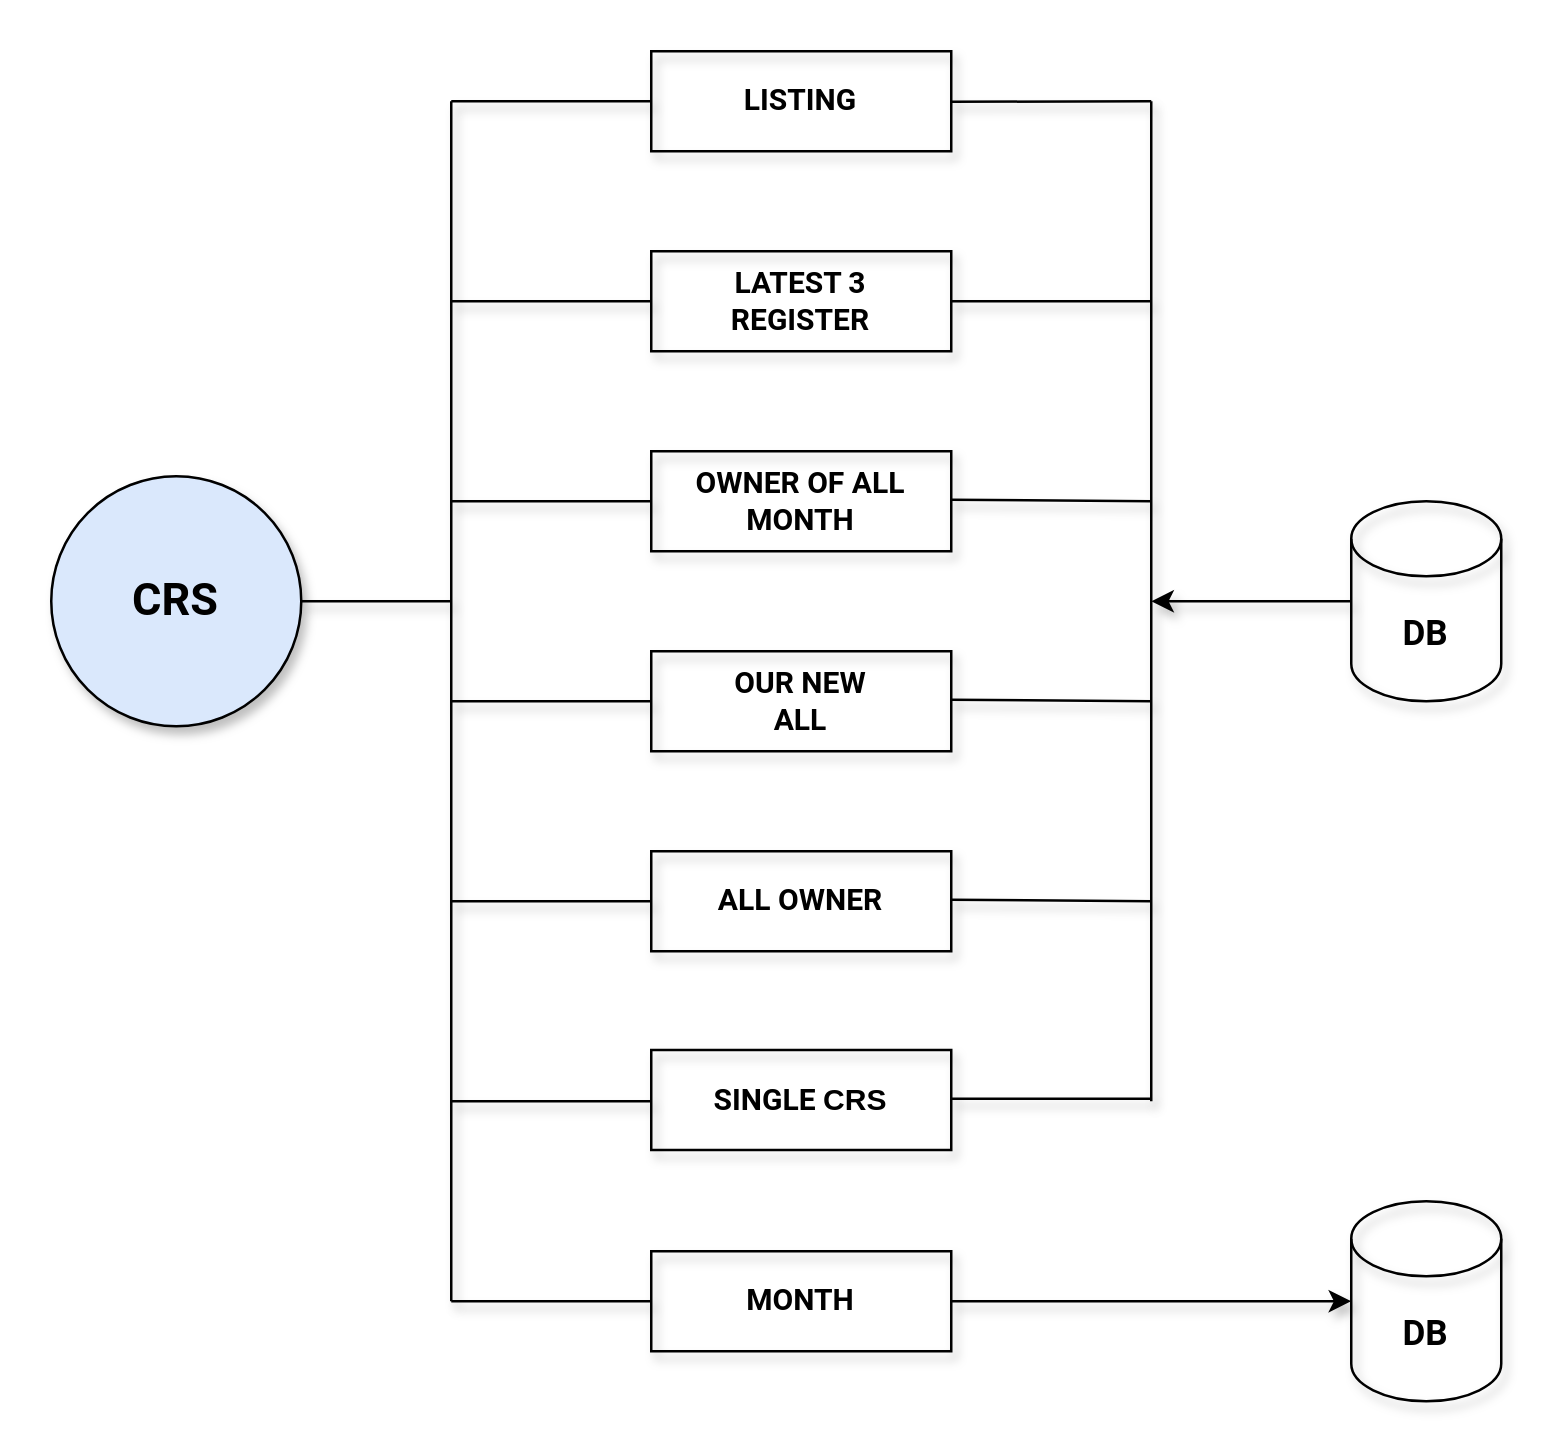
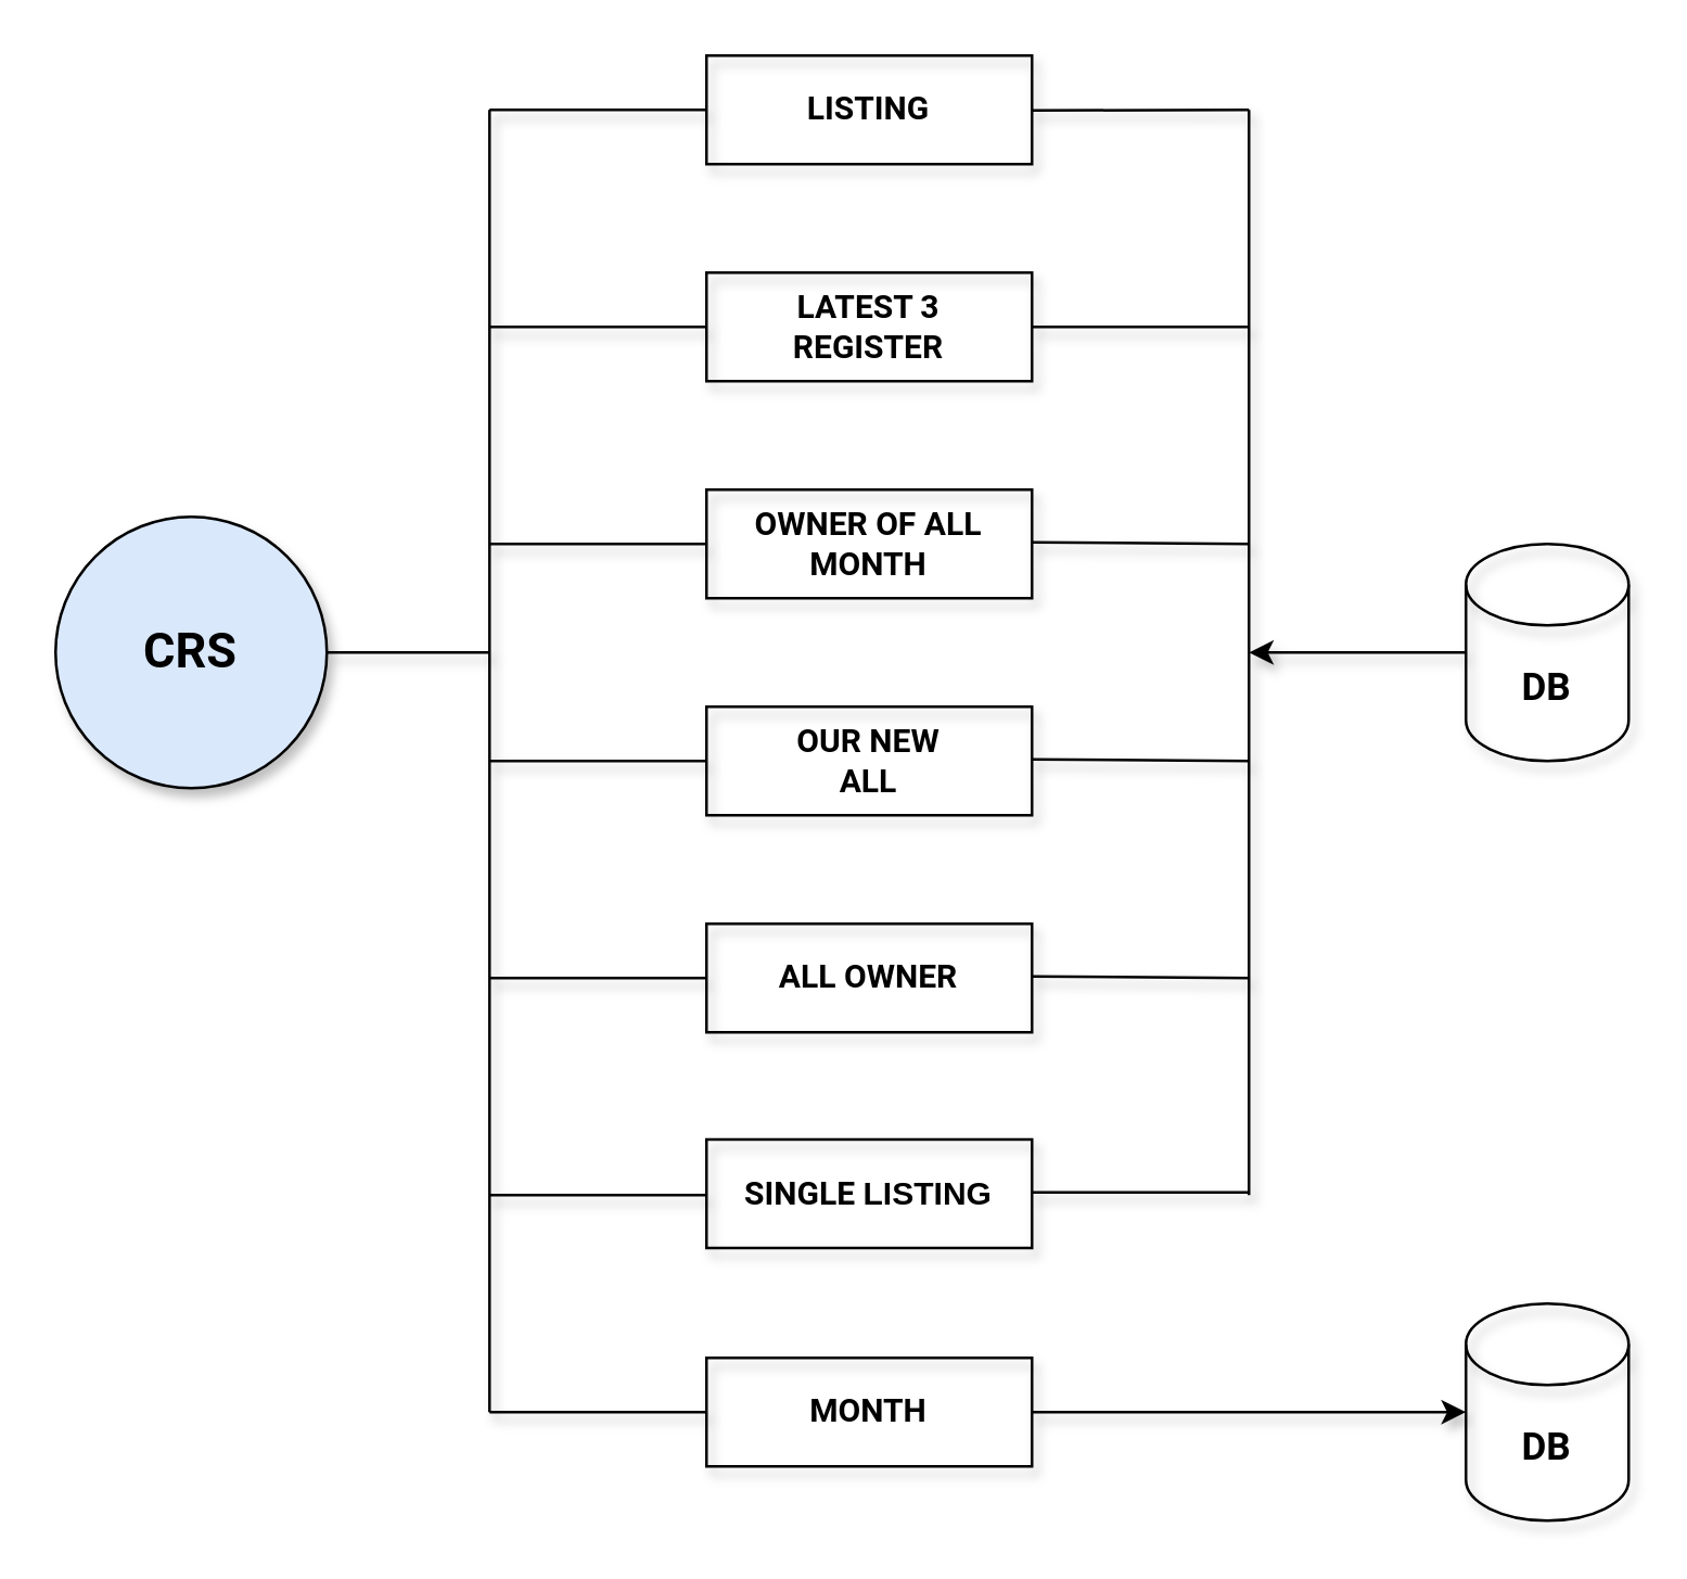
  <mxCell id="0" style=";html=1;" />
  <mxCell id="1" style=";html=1;" parent="0" />
  <mxCell id="2" value="&lt;h2&gt;&lt;font face=&quot;roboto&quot; data-font-src=&quot;https://fonts.googleapis.com/css?family=roboto&quot;&gt;CRS&lt;/font&gt;&lt;/h2&gt;" style="ellipse;whiteSpace=wrap;html=1;aspect=fixed;strokeColor=#000000;shadow=1;fillColor=#dae8fc;" parent="1" vertex="1"><mxGeometry x="20" y="190" width="100" height="100" as="geometry" /></mxCell>
  <mxCell id="3" value="" style="endArrow=none;html=1;strokeColor=#000000;shadow=1;" parent="1" edge="1"><mxGeometry width="50" height="50" relative="1" as="geometry"><mxPoint x="120" y="240" as="sourcePoint" /><mxPoint x="180" y="240" as="targetPoint" /></mxGeometry></mxCell>
  <mxCell id="4" value="" style="endArrow=none;html=1;strokeColor=#000000;shadow=1;" parent="1" edge="1"><mxGeometry width="50" height="50" relative="1" as="geometry"><mxPoint x="180" y="520" as="sourcePoint" /><mxPoint x="180" y="40" as="targetPoint" /></mxGeometry></mxCell>
  <mxCell id="5" value="" style="endArrow=none;html=1;strokeColor=#000000;shadow=1;" parent="1" edge="1"><mxGeometry width="50" height="50" relative="1" as="geometry"><mxPoint x="180" y="40" as="sourcePoint" /><mxPoint x="260" y="40" as="targetPoint" /></mxGeometry></mxCell>
  <mxCell id="6" value="" style="endArrow=none;html=1;strokeColor=#000000;shadow=1;" parent="1" edge="1"><mxGeometry width="50" height="50" relative="1" as="geometry"><mxPoint x="180" y="120" as="sourcePoint" /><mxPoint x="260" y="120" as="targetPoint" /></mxGeometry></mxCell>
  <mxCell id="7" value="" style="endArrow=none;html=1;strokeColor=#000000;shadow=1;" parent="1" edge="1"><mxGeometry width="50" height="50" relative="1" as="geometry"><mxPoint x="180" y="360" as="sourcePoint" /><mxPoint x="260" y="360" as="targetPoint" /></mxGeometry></mxCell>
  <mxCell id="8" value="" style="endArrow=none;html=1;strokeColor=#000000;shadow=1;" parent="1" edge="1"><mxGeometry width="50" height="50" relative="1" as="geometry"><mxPoint x="180" y="280" as="sourcePoint" /><mxPoint x="260" y="280" as="targetPoint" /></mxGeometry></mxCell>
  <mxCell id="9" value="" style="endArrow=none;html=1;strokeColor=#000000;shadow=1;" parent="1" edge="1"><mxGeometry width="50" height="50" relative="1" as="geometry"><mxPoint x="180" y="200" as="sourcePoint" /><mxPoint x="260" y="200" as="targetPoint" /></mxGeometry></mxCell>
  <mxCell id="10" value="" style="endArrow=none;html=1;strokeColor=#000000;shadow=1;" parent="1" edge="1"><mxGeometry width="50" height="50" relative="1" as="geometry"><mxPoint x="180" y="440" as="sourcePoint" /><mxPoint x="260" y="440" as="targetPoint" /></mxGeometry></mxCell>
  <mxCell id="11" value="&lt;h4&gt;&lt;font face=&quot;roboto&quot; data-font-src=&quot;https://fonts.googleapis.com/css?family=roboto&quot;&gt;LATEST 3&lt;br&gt; REGISTER&lt;/font&gt;&lt;/h4&gt;" style="rounded=0;whiteSpace=wrap;html=1;strokeColor=#000000;shadow=1;fillColor=none;" parent="1" vertex="1"><mxGeometry x="260" y="100" width="120" height="40" as="geometry" /></mxCell>
  <mxCell id="12" value="&lt;h4&gt;&lt;font face=&quot;roboto&quot; data-font-src=&quot;https://fonts.googleapis.com/css?family=roboto&quot;&gt;OWNER OF ALL MONTH&lt;/font&gt;&lt;/h4&gt;" style="rounded=0;whiteSpace=wrap;html=1;strokeColor=#000000;shadow=1;fillColor=none;" parent="1" vertex="1"><mxGeometry x="260" y="180" width="120" height="40" as="geometry" /></mxCell>
  <mxCell id="13" value="&lt;h4&gt;&lt;font face=&quot;roboto&quot; data-font-src=&quot;https://fonts.googleapis.com/css?family=roboto&quot;&gt;ALL OWNER&lt;/font&gt;&lt;/h4&gt;" style="rounded=0;whiteSpace=wrap;html=1;strokeColor=#000000;shadow=1;fillColor=none;" parent="1" vertex="1"><mxGeometry x="260" y="340" width="120" height="40" as="geometry" /></mxCell>
  <mxCell id="14" value="" style="endArrow=none;html=1;curved=1;strokeColor=#000000;shadow=1;" parent="1" edge="1"><mxGeometry width="50" height="50" relative="1" as="geometry"><mxPoint x="460" y="440" as="sourcePoint" /><mxPoint x="460" y="40" as="targetPoint" /></mxGeometry></mxCell>
  <mxCell id="15" value="" style="endArrow=none;html=1;strokeColor=#000000;shadow=1;" parent="1" edge="1"><mxGeometry width="50" height="50" relative="1" as="geometry"><mxPoint x="380" y="40.2" as="sourcePoint" /><mxPoint x="460" y="40" as="targetPoint" /></mxGeometry></mxCell>
  <mxCell id="16" value="" style="endArrow=none;html=1;strokeColor=#000000;shadow=1;" parent="1" edge="1"><mxGeometry width="50" height="50" relative="1" as="geometry"><mxPoint x="380" y="439" as="sourcePoint" /><mxPoint x="460" y="439" as="targetPoint" /></mxGeometry></mxCell>
  <mxCell id="17" value="" style="endArrow=none;html=1;exitX=1;exitY=0.5;exitDx=0;exitDy=0;strokeColor=#000000;shadow=1;" parent="1" source="11" edge="1"><mxGeometry width="50" height="50" relative="1" as="geometry"><mxPoint x="390" y="120" as="sourcePoint" /><mxPoint x="460" y="120" as="targetPoint" /></mxGeometry></mxCell>
  <mxCell id="18" value="" style="endArrow=none;html=1;strokeColor=#000000;shadow=1;" parent="1" edge="1"><mxGeometry width="50" height="50" relative="1" as="geometry"><mxPoint x="380" y="199.41" as="sourcePoint" /><mxPoint x="460" y="200" as="targetPoint" /></mxGeometry></mxCell>
  <mxCell id="19" value="" style="endArrow=none;html=1;strokeColor=#000000;shadow=1;" parent="1" edge="1"><mxGeometry width="50" height="50" relative="1" as="geometry"><mxPoint x="380" y="279.41" as="sourcePoint" /><mxPoint x="460" y="280" as="targetPoint" /></mxGeometry></mxCell>
  <mxCell id="20" value="" style="endArrow=none;html=1;strokeColor=#000000;shadow=1;" parent="1" edge="1"><mxGeometry width="50" height="50" relative="1" as="geometry"><mxPoint x="380" y="359.41" as="sourcePoint" /><mxPoint x="460" y="360" as="targetPoint" /></mxGeometry></mxCell>
  <mxCell id="21" value="&lt;h4&gt;&lt;font face=&quot;roboto&quot; data-font-src=&quot;https://fonts.googleapis.com/css?family=roboto&quot;&gt;LISTING&lt;/font&gt;&lt;/h4&gt;" style="rounded=0;whiteSpace=wrap;html=1;strokeColor=#000000;shadow=1;fillColor=none;" parent="1" vertex="1"><mxGeometry x="260" y="20" width="120" height="40" as="geometry" /></mxCell>
  <mxCell id="22" value="&lt;h3&gt;&lt;font face=&quot;roboto&quot; data-font-src=&quot;https://fonts.googleapis.com/css?family=roboto&quot;&gt;DB&lt;/font&gt;&lt;/h3&gt;" style="shape=cylinder3;whiteSpace=wrap;html=1;boundedLbl=1;backgroundOutline=1;size=15;rounded=0;strokeColor=#000000;shadow=1;fillColor=none;" parent="1" vertex="1"><mxGeometry x="540" y="200" width="60" height="80" as="geometry" /></mxCell>
  <mxCell id="23" value="" style="edgeStyle=orthogonalEdgeStyle;curved=1;orthogonalLoop=1;jettySize=auto;html=1;strokeColor=#000000;shadow=1;" parent="1" edge="1"><mxGeometry relative="1" as="geometry"><mxPoint x="540" y="240" as="sourcePoint" /><mxPoint x="460" y="240" as="targetPoint" /></mxGeometry></mxCell>
  <mxCell id="24" value="&lt;h3&gt;&lt;font face=&quot;roboto&quot; data-font-src=&quot;https://fonts.googleapis.com/css?family=roboto&quot;&gt;DB&lt;/font&gt;&lt;/h3&gt;" style="shape=cylinder3;whiteSpace=wrap;html=1;boundedLbl=1;backgroundOutline=1;size=15;rounded=0;strokeColor=#000000;shadow=1;fillColor=none;" parent="1" vertex="1"><mxGeometry x="540" y="480" width="60" height="80" as="geometry" /></mxCell>
  <mxCell id="25" value="" style="endArrow=none;html=1;strokeColor=#000000;shadow=1;" parent="1" edge="1"><mxGeometry width="50" height="50" relative="1" as="geometry"><mxPoint x="180" y="520" as="sourcePoint" /><mxPoint x="260" y="520" as="targetPoint" /></mxGeometry></mxCell>
  <mxCell id="26" value="&lt;h4&gt;&lt;font face=&quot;roboto&quot;&gt;MONTH&lt;/font&gt;&lt;/h4&gt;" style="rounded=0;whiteSpace=wrap;html=1;strokeColor=#000000;shadow=1;fillColor=none;" parent="1" vertex="1"><mxGeometry x="260" y="500" width="120" height="40" as="geometry" /></mxCell>
  <mxCell id="27" value="" style="endArrow=classic;html=1;strokeColor=#000000;entryX=0;entryY=0.5;entryDx=0;entryDy=0;entryPerimeter=0;shadow=1;" parent="1" target="24" edge="1"><mxGeometry width="50" height="50" relative="1" as="geometry"><mxPoint x="380" y="520" as="sourcePoint" /><mxPoint x="430" y="470" as="targetPoint" /></mxGeometry></mxCell>
  <mxCell id="28" value="&lt;font face=&quot;roboto&quot;&gt;&lt;b&gt;OUR NEW &lt;br&gt;ALL&lt;/b&gt;&lt;/font&gt;" style="rounded=0;whiteSpace=wrap;html=1;strokeColor=#000000;shadow=1;fillColor=none;" parent="1" vertex="1"><mxGeometry x="260" y="260" width="120" height="40" as="geometry" /></mxCell>
- <mxCell id="29" value="&lt;h4&gt;&lt;font face=&quot;roboto&quot;&gt;SINGLE&amp;nbsp;&lt;/font&gt;CRS&lt;/h4&gt;" style="rounded=0;whiteSpace=wrap;html=1;strokeColor=#000000;shadow=1;fillColor=none;" parent="1" vertex="1"><mxGeometry x="260" y="419.5" width="120" height="40" as="geometry" /></mxCell>
+ <mxCell id="29" value="&lt;h4&gt;&lt;font face=&quot;roboto&quot;&gt;SINGLE&amp;nbsp;&lt;/font&gt;LISTING&lt;/h4&gt;" style="rounded=0;whiteSpace=wrap;html=1;strokeColor=#000000;shadow=1;fillColor=none;" parent="1" vertex="1"><mxGeometry x="260" y="419.5" width="120" height="40" as="geometry" /></mxCell>
